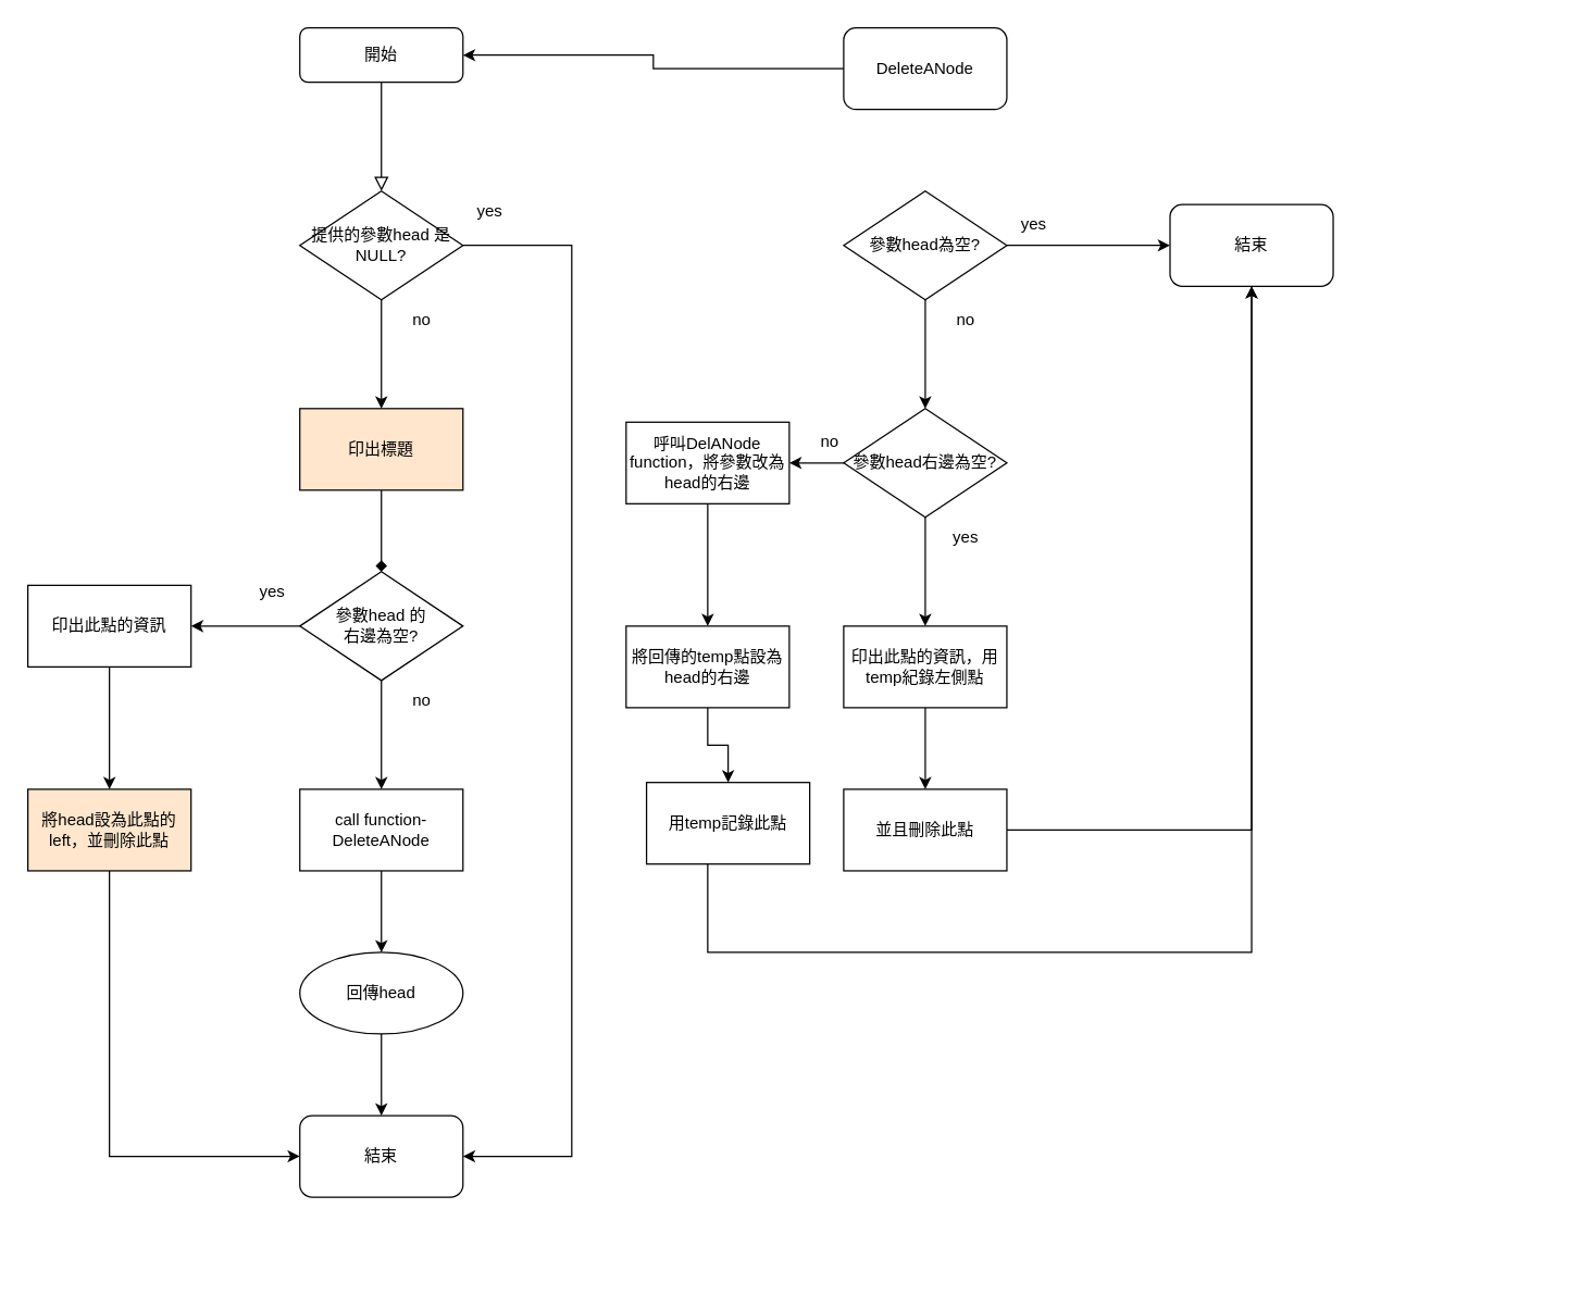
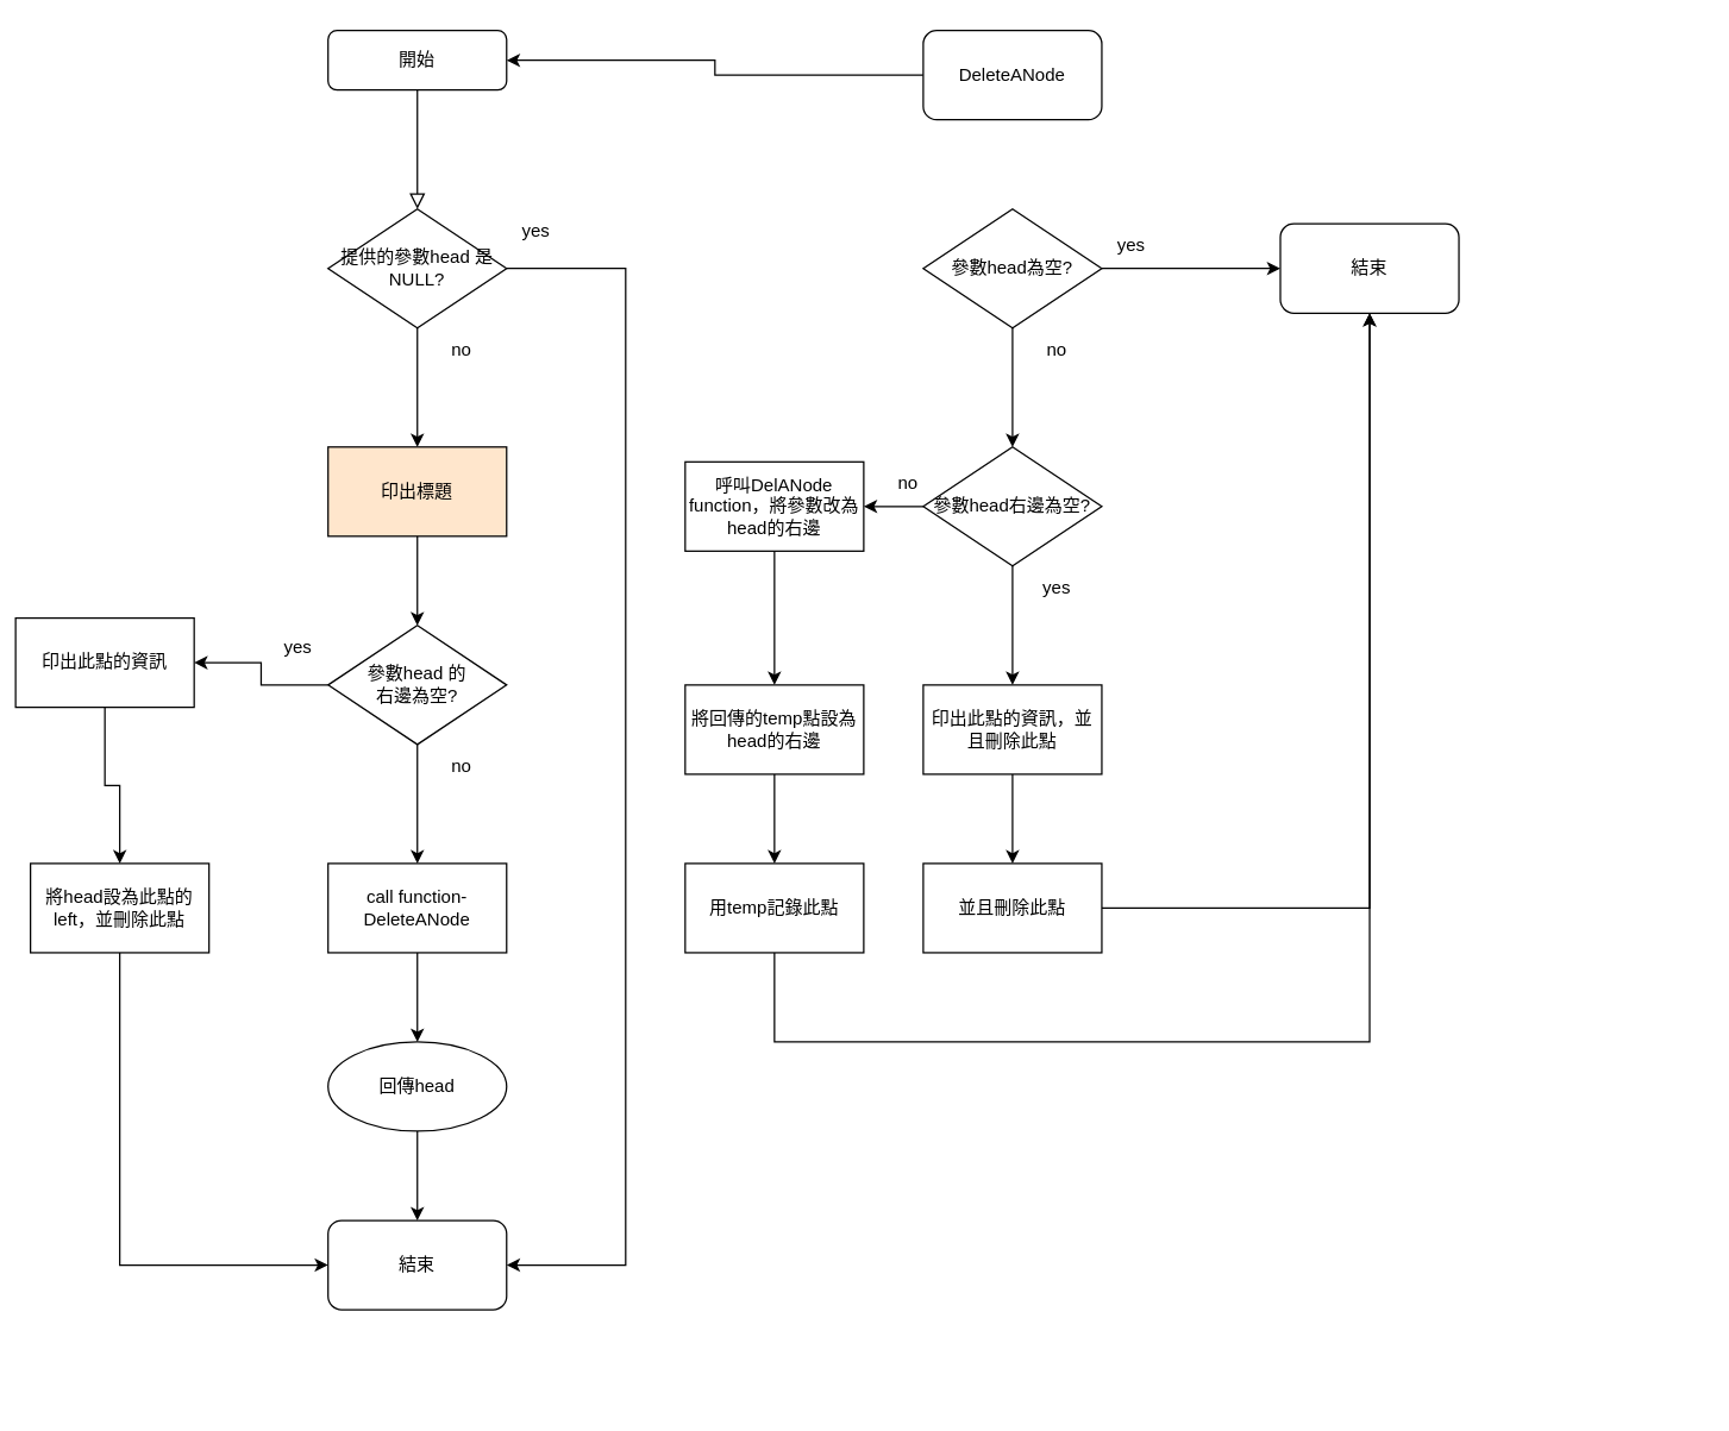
  <mxCell id="0" />
  <mxCell id="1" parent="0" />
  <mxCell id="2" value="" style="rounded=0;html=1;jettySize=auto;orthogonalLoop=1;fontSize=11;endArrow=block;endFill=0;endSize=8;strokeWidth=1;shadow=0;labelBackgroundColor=none;edgeStyle=orthogonalEdgeStyle;entryX=0.5;entryY=0;entryDx=0;entryDy=0;" parent="1" source="3" edge="1"><mxGeometry relative="1" as="geometry"><mxPoint x="280" y="140" as="targetPoint" /><Array as="points" /></mxGeometry></mxCell>
  <mxCell id="3" value="開始" style="rounded=1;whiteSpace=wrap;html=1;fontSize=12;glass=0;strokeWidth=1;shadow=0;" parent="1" vertex="1"><mxGeometry x="220" y="20" width="120" height="40" as="geometry" /></mxCell>
  <mxCell id="4" style="edgeStyle=orthogonalEdgeStyle;rounded=0;orthogonalLoop=1;jettySize=auto;html=1;entryX=1;entryY=0.5;entryDx=0;entryDy=0;" parent="1" edge="1"><mxGeometry relative="1" as="geometry"><Array as="points"><mxPoint x="680" y="860" /><mxPoint x="1060" y="860" /><mxPoint x="1060" y="90" /></Array><mxPoint x="740" y="90" as="targetPoint" /></mxGeometry></mxCell>
  <mxCell id="5" style="edgeStyle=orthogonalEdgeStyle;rounded=0;orthogonalLoop=1;jettySize=auto;html=1;entryX=1;entryY=0.5;entryDx=0;entryDy=0;" parent="1" edge="1"><mxGeometry relative="1" as="geometry"><Array as="points"><mxPoint x="1140" y="940" /><mxPoint x="1140" y="220" /></Array><mxPoint x="940" y="220" as="targetPoint" /></mxGeometry></mxCell>
  <mxCell id="6" value="" style="edgeStyle=orthogonalEdgeStyle;rounded=0;orthogonalLoop=1;jettySize=auto;html=1;" parent="1" source="8" edge="1"><mxGeometry relative="1" as="geometry"><mxPoint x="280" y="300" as="targetPoint" /></mxGeometry></mxCell>
  <mxCell id="7" style="edgeStyle=orthogonalEdgeStyle;rounded=0;orthogonalLoop=1;jettySize=auto;html=1;entryX=1;entryY=0.5;entryDx=0;entryDy=0;" edge="1" parent="1" source="8" target="20"><mxGeometry relative="1" as="geometry"><Array as="points"><mxPoint x="420" y="180" /><mxPoint x="420" y="850" /></Array></mxGeometry></mxCell>
  <mxCell id="8" value="提供的參數head 是NULL?" style="rhombus;whiteSpace=wrap;html=1;" parent="1" vertex="1"><mxGeometry x="220" y="140" width="120" height="80" as="geometry" /></mxCell>
  <mxCell id="9" value="yes" style="text;html=1;strokeColor=none;fillColor=none;align=center;verticalAlign=middle;whiteSpace=wrap;rounded=0;" parent="1" vertex="1"><mxGeometry x="330" y="140" width="60" height="30" as="geometry" /></mxCell>
  <mxCell id="10" value="no" style="text;html=1;strokeColor=none;fillColor=none;align=center;verticalAlign=middle;whiteSpace=wrap;rounded=0;" parent="1" vertex="1"><mxGeometry x="280" y="220" width="60" height="30" as="geometry" /></mxCell>
- <mxCell id="11" value="" style="edgeStyle=orthogonalEdgeStyle;rounded=0;orthogonalLoop=1;jettySize=auto;html=1;endArrow=diamond;" edge="1" parent="1" source="12" target="15"><mxGeometry relative="1" as="geometry" /></mxCell>
+ <mxCell id="11" value="" style="edgeStyle=orthogonalEdgeStyle;rounded=0;orthogonalLoop=1;jettySize=auto;html=1;" edge="1" parent="1" source="12" target="15"><mxGeometry relative="1" as="geometry" /></mxCell>
  <mxCell id="12" value="印出標題" style="rounded=0;whiteSpace=wrap;html=1;fillColor=#ffe6cc;" vertex="1" parent="1"><mxGeometry x="220" y="300" width="120" height="60" as="geometry" /></mxCell>
  <mxCell id="13" value="" style="edgeStyle=orthogonalEdgeStyle;rounded=0;orthogonalLoop=1;jettySize=auto;html=1;" edge="1" parent="1" source="15" target="17"><mxGeometry relative="1" as="geometry" /></mxCell>
  <mxCell id="14" value="" style="edgeStyle=orthogonalEdgeStyle;rounded=0;orthogonalLoop=1;jettySize=auto;html=1;" edge="1" parent="1" source="15" target="22"><mxGeometry relative="1" as="geometry" /></mxCell>
  <mxCell id="15" value="參數head 的&lt;br&gt;右邊為空?" style="rhombus;whiteSpace=wrap;html=1;rounded=0;" vertex="1" parent="1"><mxGeometry x="220" y="420" width="120" height="80" as="geometry" /></mxCell>
  <mxCell id="16" value="" style="edgeStyle=orthogonalEdgeStyle;rounded=0;orthogonalLoop=1;jettySize=auto;html=1;" edge="1" parent="1" source="17" target="19"><mxGeometry relative="1" as="geometry" /></mxCell>
  <mxCell id="17" value="call function- DeleteANode" style="whiteSpace=wrap;html=1;rounded=0;" vertex="1" parent="1"><mxGeometry x="220" y="580" width="120" height="60" as="geometry" /></mxCell>
  <mxCell id="18" style="edgeStyle=orthogonalEdgeStyle;rounded=0;orthogonalLoop=1;jettySize=auto;html=1;" edge="1" parent="1" source="19" target="20"><mxGeometry relative="1" as="geometry" /></mxCell>
  <mxCell id="19" value="回傳head" style="ellipse;whiteSpace=wrap;html=1;" vertex="1" parent="1"><mxGeometry x="220" y="700" width="120" height="60" as="geometry" /></mxCell>
  <mxCell id="20" value="結束" style="rounded=1;whiteSpace=wrap;html=1;" vertex="1" parent="1"><mxGeometry x="220" y="820" width="120" height="60" as="geometry" /></mxCell>
  <mxCell id="21" value="" style="edgeStyle=orthogonalEdgeStyle;rounded=0;orthogonalLoop=1;jettySize=auto;html=1;" edge="1" parent="1" source="22" target="24"><mxGeometry relative="1" as="geometry" /></mxCell>
- <mxCell id="22" value="印出此點的資訊" style="whiteSpace=wrap;html=1;rounded=0;" vertex="1" parent="1"><mxGeometry x="20" y="430" width="120" height="60" as="geometry" /></mxCell>
+ <mxCell id="22" value="印出此點的資訊" style="whiteSpace=wrap;html=1;rounded=0;" vertex="1" parent="1"><mxGeometry x="10" y="415" width="120" height="60" as="geometry" /></mxCell>
  <mxCell id="23" style="edgeStyle=orthogonalEdgeStyle;rounded=0;orthogonalLoop=1;jettySize=auto;html=1;entryX=0;entryY=0.5;entryDx=0;entryDy=0;" edge="1" parent="1" source="24" target="20"><mxGeometry relative="1" as="geometry"><Array as="points"><mxPoint x="80" y="850" /></Array></mxGeometry></mxCell>
- <mxCell id="24" value="將head設為此點的left，並刪除此點" style="whiteSpace=wrap;html=1;rounded=0;fillColor=#ffe6cc;" vertex="1" parent="1"><mxGeometry x="20" y="580" width="120" height="60" as="geometry" /></mxCell>
+ <mxCell id="24" value="將head設為此點的left，並刪除此點" style="whiteSpace=wrap;html=1;rounded=0;" vertex="1" parent="1"><mxGeometry x="20" y="580" width="120" height="60" as="geometry" /></mxCell>
  <mxCell id="25" value="yes" style="text;html=1;strokeColor=none;fillColor=none;align=center;verticalAlign=middle;whiteSpace=wrap;rounded=0;" vertex="1" parent="1"><mxGeometry x="170" y="420" width="60" height="30" as="geometry" /></mxCell>
  <mxCell id="26" value="no" style="text;html=1;strokeColor=none;fillColor=none;align=center;verticalAlign=middle;whiteSpace=wrap;rounded=0;" vertex="1" parent="1"><mxGeometry x="280" y="500" width="60" height="30" as="geometry" /></mxCell>
  <mxCell id="27" style="edgeStyle=orthogonalEdgeStyle;rounded=0;orthogonalLoop=1;jettySize=auto;html=1;" edge="1" parent="1" source="28" target="3"><mxGeometry relative="1" as="geometry" /></mxCell>
  <mxCell id="28" value="DeleteANode" style="rounded=1;whiteSpace=wrap;html=1;" vertex="1" parent="1"><mxGeometry x="620" y="20" width="120" height="60" as="geometry" /></mxCell>
  <mxCell id="29" style="edgeStyle=orthogonalEdgeStyle;rounded=0;orthogonalLoop=1;jettySize=auto;html=1;entryX=0;entryY=0.5;entryDx=0;entryDy=0;" edge="1" parent="1" source="31" target="32"><mxGeometry relative="1" as="geometry" /></mxCell>
  <mxCell id="30" value="" style="edgeStyle=orthogonalEdgeStyle;rounded=0;orthogonalLoop=1;jettySize=auto;html=1;" edge="1" parent="1" source="31" target="35"><mxGeometry relative="1" as="geometry" /></mxCell>
  <mxCell id="31" value="參數head為空?" style="rhombus;whiteSpace=wrap;html=1;" vertex="1" parent="1"><mxGeometry x="620" y="140" width="120" height="80" as="geometry" /></mxCell>
  <mxCell id="32" value="結束" style="rounded=1;whiteSpace=wrap;html=1;" vertex="1" parent="1"><mxGeometry x="860" y="150" width="120" height="60" as="geometry" /></mxCell>
  <mxCell id="33" value="" style="edgeStyle=orthogonalEdgeStyle;rounded=0;orthogonalLoop=1;jettySize=auto;html=1;" edge="1" parent="1" source="35" target="37"><mxGeometry relative="1" as="geometry" /></mxCell>
  <mxCell id="34" value="" style="edgeStyle=orthogonalEdgeStyle;rounded=0;orthogonalLoop=1;jettySize=auto;html=1;" edge="1" parent="1" source="35" target="41"><mxGeometry relative="1" as="geometry" /></mxCell>
  <mxCell id="35" value="參數head右邊為空?" style="rhombus;whiteSpace=wrap;html=1;" vertex="1" parent="1"><mxGeometry x="620" y="300" width="120" height="80" as="geometry" /></mxCell>
  <mxCell id="36" value="" style="edgeStyle=orthogonalEdgeStyle;rounded=0;orthogonalLoop=1;jettySize=auto;html=1;" edge="1" parent="1" source="37" target="39"><mxGeometry relative="1" as="geometry" /></mxCell>
- <mxCell id="37" value="印出此點的資訊，用temp紀錄左側點" style="whiteSpace=wrap;html=1;" vertex="1" parent="1"><mxGeometry x="620" y="460" width="120" height="60" as="geometry" /></mxCell>
+ <mxCell id="37" value="印出此點的資訊，並且刪除此點" style="whiteSpace=wrap;html=1;" vertex="1" parent="1"><mxGeometry x="620" y="460" width="120" height="60" as="geometry" /></mxCell>
  <mxCell id="38" style="edgeStyle=orthogonalEdgeStyle;rounded=0;orthogonalLoop=1;jettySize=auto;html=1;entryX=0.5;entryY=1;entryDx=0;entryDy=0;" edge="1" parent="1" source="39" target="32"><mxGeometry relative="1" as="geometry" /></mxCell>
  <mxCell id="39" value="並且刪除此點" style="whiteSpace=wrap;html=1;" vertex="1" parent="1"><mxGeometry x="620" y="580" width="120" height="60" as="geometry" /></mxCell>
  <mxCell id="40" value="" style="edgeStyle=orthogonalEdgeStyle;rounded=0;orthogonalLoop=1;jettySize=auto;html=1;" edge="1" parent="1" source="41" target="43"><mxGeometry relative="1" as="geometry" /></mxCell>
  <mxCell id="41" value="呼叫DelANode function，將參數改為head的右邊" style="whiteSpace=wrap;html=1;" vertex="1" parent="1"><mxGeometry x="460" y="310" width="120" height="60" as="geometry" /></mxCell>
  <mxCell id="42" value="" style="edgeStyle=orthogonalEdgeStyle;rounded=0;orthogonalLoop=1;jettySize=auto;html=1;" edge="1" parent="1" source="43" target="45"><mxGeometry relative="1" as="geometry" /></mxCell>
  <mxCell id="43" value="將回傳的temp點設為head的右邊" style="whiteSpace=wrap;html=1;" vertex="1" parent="1"><mxGeometry x="460" y="460" width="120" height="60" as="geometry" /></mxCell>
  <mxCell id="44" style="edgeStyle=orthogonalEdgeStyle;rounded=0;orthogonalLoop=1;jettySize=auto;html=1;entryX=0.5;entryY=1;entryDx=0;entryDy=0;" edge="1" parent="1" source="45" target="32"><mxGeometry relative="1" as="geometry"><Array as="points"><mxPoint x="520" y="700" /><mxPoint x="920" y="700" /></Array></mxGeometry></mxCell>
- <mxCell id="45" value="用temp記錄此點" style="whiteSpace=wrap;html=1;" vertex="1" parent="1"><mxGeometry x="475" y="575" width="120" height="60" as="geometry" /></mxCell>
+ <mxCell id="45" value="用temp記錄此點" style="whiteSpace=wrap;html=1;" vertex="1" parent="1"><mxGeometry x="460" y="580" width="120" height="60" as="geometry" /></mxCell>
  <mxCell id="46" value="yes" style="text;html=1;strokeColor=none;fillColor=none;align=center;verticalAlign=middle;whiteSpace=wrap;rounded=0;" vertex="1" parent="1"><mxGeometry x="730" y="150" width="60" height="30" as="geometry" /></mxCell>
  <mxCell id="47" value="no" style="text;html=1;strokeColor=none;fillColor=none;align=center;verticalAlign=middle;whiteSpace=wrap;rounded=0;" vertex="1" parent="1"><mxGeometry x="680" y="220" width="60" height="30" as="geometry" /></mxCell>
  <mxCell id="48" value="no" style="text;html=1;strokeColor=none;fillColor=none;align=center;verticalAlign=middle;whiteSpace=wrap;rounded=0;" vertex="1" parent="1"><mxGeometry x="580" y="310" width="60" height="30" as="geometry" /></mxCell>
  <mxCell id="49" value="yes" style="text;html=1;strokeColor=none;fillColor=none;align=center;verticalAlign=middle;whiteSpace=wrap;rounded=0;" vertex="1" parent="1"><mxGeometry x="680" y="380" width="60" height="30" as="geometry" /></mxCell>
